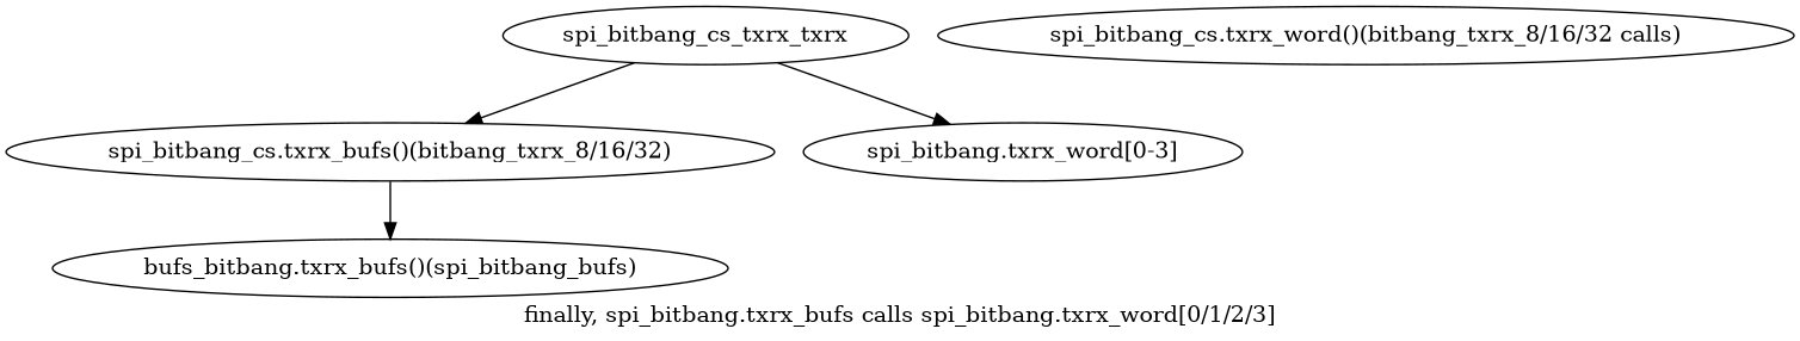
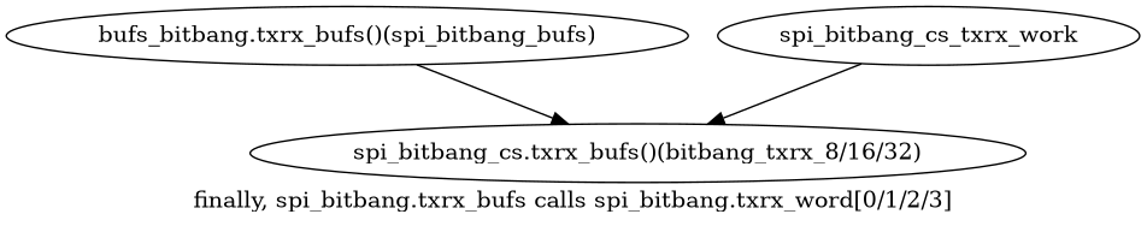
  digraph {
    label="finally, spi_bitbang.txrx_bufs calls spi_bitbang.txrx_word[0/1/2/3]"
    n1 [label="bufs_bitbang.txrx_bufs()(spi_bitbang_bufs)"]
    n2 [label="spi_bitbang_cs.txrx_bufs()(bitbang_txrx_8/16/32)"]
-   spi_bitbang_cs_txrx_work [label=spi_bitbang_cs_txrx_txrx]
-   n4 [label="spi_bitbang.txrx_word[0-3]"]
-   n5 [label="spi_bitbang_cs.txrx_word()(bitbang_txrx_8/16/32 calls)"]
-   n2 -> n1
+   spi_bitbang_cs_txrx_work
+   n1 -> n2
    spi_bitbang_cs_txrx_work -> n2
-   spi_bitbang_cs_txrx_work -> n4
  }
